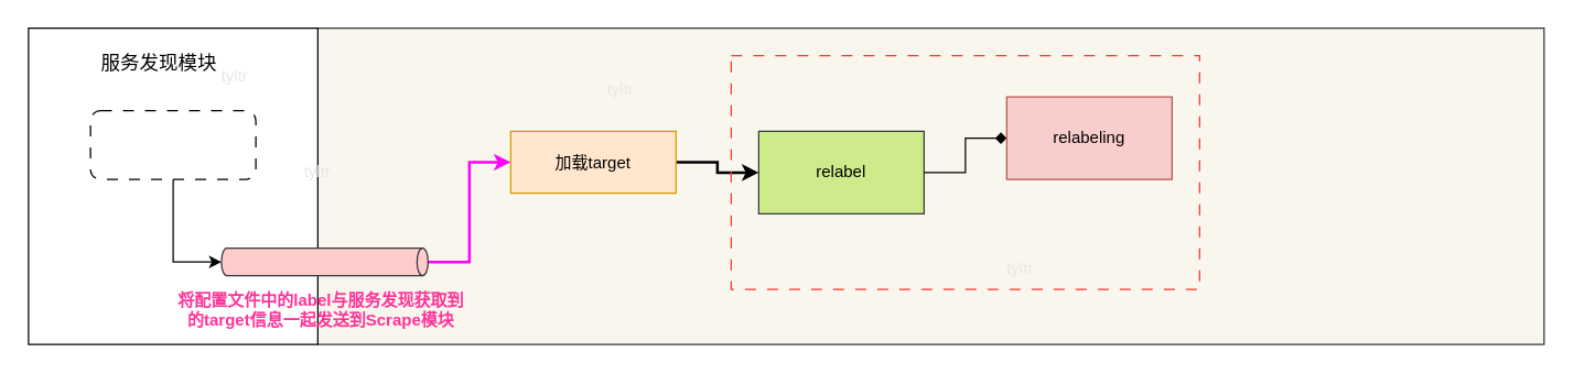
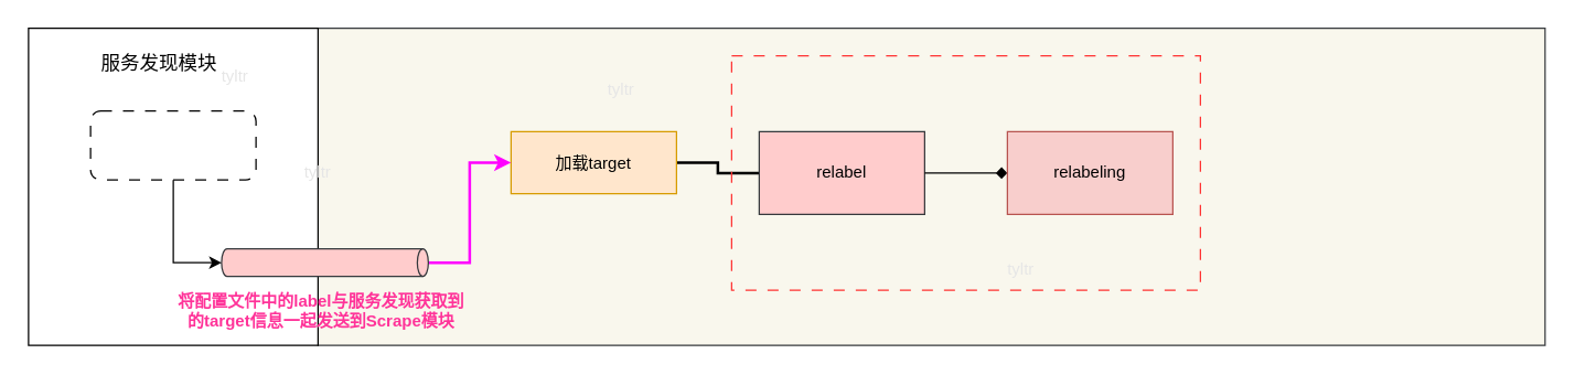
  <mxCell id="0" />
  <mxCell id="1" parent="0" />
  <mxCell id="2" value="" style="rounded=0;whiteSpace=wrap;html=1;fillColor=#f9f7ed;strokeColor=#36393d;" vertex="1" parent="1"><mxGeometry x="230" y="20" width="890" height="230" as="geometry" /></mxCell>
- <mxCell id="3" style="edgeStyle=orthogonalEdgeStyle;rounded=0;orthogonalLoop=1;jettySize=auto;html=1;exitX=1;exitY=0.5;exitDx=0;exitDy=0;entryX=0;entryY=0.5;entryDx=0;entryDy=0;strokeWidth=2;" edge="1" parent="1" source="4" target="5"><mxGeometry relative="1" as="geometry" /></mxCell>
+ <mxCell id="3" style="edgeStyle=orthogonalEdgeStyle;rounded=0;orthogonalLoop=1;jettySize=auto;html=1;exitX=1;exitY=0.5;exitDx=0;exitDy=0;entryX=0;entryY=0.5;entryDx=0;entryDy=0;strokeWidth=2;endArrow=none;" edge="1" parent="1" source="4" target="5"><mxGeometry relative="1" as="geometry" /></mxCell>
  <mxCell id="4" value="加载target" style="rounded=0;whiteSpace=wrap;html=1;fillColor=#ffe6cc;strokeColor=#d79b00;" vertex="1" parent="1"><mxGeometry x="370" y="95" width="120" height="45" as="geometry" /></mxCell>
- <mxCell id="5" value="relabel" style="rounded=0;whiteSpace=wrap;html=1;fillColor=#cdeb8b;strokeColor=#36393d;" vertex="1" parent="1"><mxGeometry x="550" y="95" width="120" height="60" as="geometry" /></mxCell>
+ <mxCell id="5" value="relabel" style="rounded=0;whiteSpace=wrap;html=1;fillColor=#ffcccc;strokeColor=#36393d;" vertex="1" parent="1"><mxGeometry x="550" y="95" width="120" height="60" as="geometry" /></mxCell>
  <mxCell id="6" value="" style="rounded=0;whiteSpace=wrap;html=1;" vertex="1" parent="1"><mxGeometry x="20" y="20" width="210" height="230" as="geometry" /></mxCell>
  <mxCell id="7" value="&lt;font style=&quot;font-size: 14px;&quot;&gt;服务发现模块&lt;/font&gt;" style="text;html=1;align=center;verticalAlign=middle;whiteSpace=wrap;rounded=0;" vertex="1" parent="1"><mxGeometry x="70" y="30" width="90" height="30" as="geometry" /></mxCell>
  <mxCell id="8" style="edgeStyle=orthogonalEdgeStyle;rounded=0;orthogonalLoop=1;jettySize=auto;html=1;exitX=0.5;exitY=0;exitDx=0;exitDy=0;exitPerimeter=0;entryX=0;entryY=0.5;entryDx=0;entryDy=0;strokeWidth=2;fillColor=#ffcc99;strokeColor=#FF00FF;" edge="1" parent="1" source="9" target="4"><mxGeometry relative="1" as="geometry" /></mxCell>
  <mxCell id="9" value="" style="shape=cylinder3;whiteSpace=wrap;html=1;boundedLbl=1;backgroundOutline=1;size=4;direction=south;fillColor=#ffcccc;strokeColor=#36393d;" vertex="1" parent="1"><mxGeometry x="160" y="180" width="150" height="20" as="geometry" /></mxCell>
  <mxCell id="10" value="" style="rounded=1;whiteSpace=wrap;html=1;dashed=1;dashPattern=8 8;" vertex="1" parent="1"><mxGeometry x="65" y="80" width="120" height="50" as="geometry" /></mxCell>
  <mxCell id="11" style="edgeStyle=orthogonalEdgeStyle;rounded=0;orthogonalLoop=1;jettySize=auto;html=1;exitX=0.5;exitY=1;exitDx=0;exitDy=0;entryX=0.5;entryY=1;entryDx=0;entryDy=0;entryPerimeter=0;" edge="1" parent="1" source="10" target="9"><mxGeometry relative="1" as="geometry" /></mxCell>
  <mxCell id="12" value="&lt;font color=&quot;#ff3399&quot; style=&quot;font-size: 12px;&quot;&gt;&lt;b&gt;将配置文件中的label与服务发现获取到的target信息一起发送到Scrape模块&lt;/b&gt;&lt;/font&gt;" style="text;html=1;align=center;verticalAlign=middle;whiteSpace=wrap;rounded=0;" vertex="1" parent="1"><mxGeometry x="125" y="210" width="215" height="30" as="geometry" /></mxCell>
  <mxCell id="13" value="" style="edgeStyle=orthogonalEdgeStyle;rounded=0;orthogonalLoop=1;jettySize=auto;html=1;exitX=1;exitY=0.5;exitDx=0;exitDy=0;endArrow=diamond;" edge="1" parent="1" source="5" target="14"><mxGeometry relative="1" as="geometry"><mxPoint x="700" y="125" as="sourcePoint" /><mxPoint x="890" y="125" as="targetPoint" /></mxGeometry></mxCell>
- <mxCell id="14" value="relabeling" style="rounded=0;whiteSpace=wrap;html=1;fillColor=#f8cecc;strokeColor=#b85450;" vertex="1" parent="1"><mxGeometry x="730" y="70" width="120" height="60" as="geometry" /></mxCell>
+ <mxCell id="14" value="relabeling" style="rounded=0;whiteSpace=wrap;html=1;fillColor=#f8cecc;strokeColor=#b85450;" vertex="1" parent="1"><mxGeometry x="730" y="95" width="120" height="60" as="geometry" /></mxCell>
  <mxCell id="15" value="" style="rounded=0;whiteSpace=wrap;html=1;fillColor=none;dashed=1;dashPattern=8 8;strokeColor=#FF3333;" vertex="1" parent="1"><mxGeometry x="530" y="40" width="340" height="170" as="geometry" /></mxCell>
  <mxCell id="16" value="&lt;font color=&quot;#e6e6e6&quot;&gt;tyltr&lt;/font&gt;" style="text;html=1;align=center;verticalAlign=middle;whiteSpace=wrap;rounded=0;" vertex="1" parent="1"><mxGeometry x="420" y="50" width="60" height="30" as="geometry" /></mxCell>
  <mxCell id="17" value="&lt;font color=&quot;#e6e6e6&quot;&gt;tyltr&lt;/font&gt;" style="text;html=1;align=center;verticalAlign=middle;whiteSpace=wrap;rounded=0;" vertex="1" parent="1"><mxGeometry x="200" y="110" width="60" height="30" as="geometry" /></mxCell>
  <mxCell id="18" value="&lt;font color=&quot;#e6e6e6&quot;&gt;tyltr&lt;/font&gt;" style="text;html=1;align=center;verticalAlign=middle;whiteSpace=wrap;rounded=0;" vertex="1" parent="1"><mxGeometry x="710" y="180" width="60" height="30" as="geometry" /></mxCell>
  <mxCell id="19" value="&lt;font color=&quot;#e6e6e6&quot;&gt;tyltr&lt;/font&gt;" style="text;html=1;align=center;verticalAlign=middle;whiteSpace=wrap;rounded=0;" vertex="1" parent="1"><mxGeometry x="140" y="40" width="60" height="30" as="geometry" /></mxCell>
